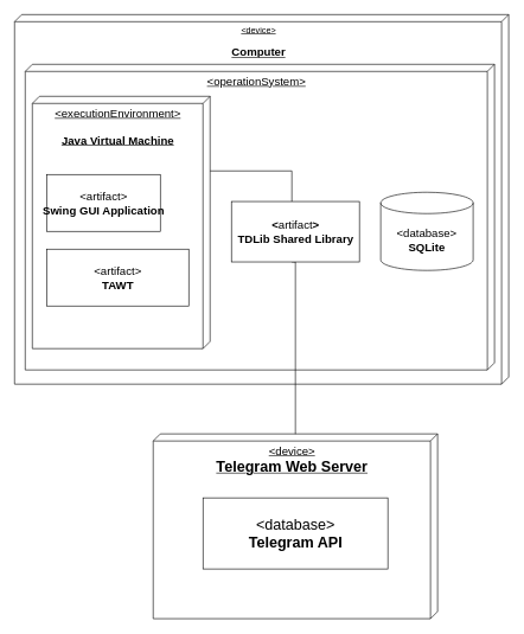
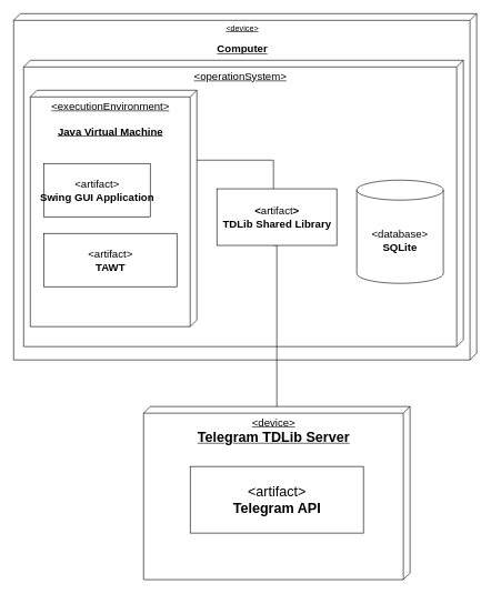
  <mxCell id="0" />
  <mxCell id="1" parent="0" />
  <mxCell id="2" value="&amp;lt;device&amp;gt;&lt;br&gt;&lt;br style=&quot;font-size: 15px;&quot;&gt;&lt;span style=&quot;font-size: 16px;&quot;&gt;&lt;b&gt;Computer&lt;/b&gt;&lt;/span&gt;" style="verticalAlign=top;align=center;spacingTop=8;spacingLeft=2;spacingRight=12;shape=cube;size=10;direction=south;fontStyle=4;html=1;" vertex="1" parent="1"><mxGeometry x="20" y="20" width="695" height="520" as="geometry" /></mxCell>
  <mxCell id="3" value="&amp;lt;operationSystem&amp;gt;" style="verticalAlign=top;align=center;spacingTop=8;spacingLeft=2;spacingRight=12;shape=cube;size=10;direction=south;fontStyle=4;html=1;fontSize=16;" vertex="1" parent="1"><mxGeometry x="35" y="90" width="660" height="430" as="geometry" /></mxCell>
  <mxCell id="4" value="&amp;lt;executionEnvironment&amp;gt;&lt;br&gt;&lt;br&gt;&lt;b&gt;Java Virtual Machine&lt;/b&gt;" style="verticalAlign=top;align=center;spacingTop=8;spacingLeft=2;spacingRight=12;shape=cube;size=10;direction=south;fontStyle=4;html=1;fontSize=16;" vertex="1" parent="1"><mxGeometry x="45" y="135" width="250" height="355" as="geometry" /></mxCell>
  <mxCell id="5" value="" style="edgeStyle=orthogonalEdgeStyle;rounded=0;orthogonalLoop=1;jettySize=auto;html=1;fontSize=16;exitX=0.5;exitY=1;exitDx=0;exitDy=0;endArrow=none;endFill=0;" edge="1" parent="1" source="7" target="4"><mxGeometry relative="1" as="geometry"><Array as="points"><mxPoint x="410" y="240" /></Array></mxGeometry></mxCell>
  <mxCell id="6" style="edgeStyle=orthogonalEdgeStyle;rounded=0;orthogonalLoop=1;jettySize=auto;html=1;exitX=0.5;exitY=1;exitDx=0;exitDy=0;fontSize=21;endArrow=none;endFill=0;" edge="1" parent="1" source="7" target="12"><mxGeometry relative="1" as="geometry" /></mxCell>
  <mxCell id="7" value="&lt;b&gt;&amp;lt;&lt;/b&gt;artifact&lt;b&gt;&amp;gt;&lt;br&gt;TDLib Shared Library&lt;/b&gt;" style="html=1;fontSize=16;" vertex="1" parent="1"><mxGeometry x="325" y="283" width="180" height="85" as="geometry" /></mxCell>
- <mxCell id="8" value="&amp;lt;database&amp;gt;&lt;br&gt;&lt;b&gt;SQLite&lt;/b&gt;" style="shape=cylinder3;whiteSpace=wrap;html=1;boundedLbl=1;backgroundOutline=1;size=15;fontSize=16;" vertex="1" parent="1"><mxGeometry x="535" y="270" width="130" height="110" as="geometry" /></mxCell>
+ <mxCell id="8" value="&amp;lt;database&amp;gt;&lt;br&gt;&lt;b&gt;SQLite&lt;/b&gt;" style="shape=cylinder3;whiteSpace=wrap;html=1;boundedLbl=1;backgroundOutline=1;size=15;fontSize=16;" vertex="1" parent="1"><mxGeometry x="535" y="270" width="130" height="155" as="geometry" /></mxCell>
  <mxCell id="9" value="&amp;lt;artifact&amp;gt;&lt;br&gt;&lt;b&gt;Swing GUI Application&lt;/b&gt;" style="html=1;fontSize=16;" vertex="1" parent="1"><mxGeometry x="65" y="245" width="160" height="80" as="geometry" /></mxCell>
  <mxCell id="10" value="&amp;lt;artifact&amp;gt;&lt;br&gt;&lt;b&gt;TAWT&lt;/b&gt;" style="html=1;fontSize=16;" vertex="1" parent="1"><mxGeometry x="65" y="350" width="200" height="80" as="geometry" /></mxCell>
- <mxCell id="11" value="&amp;lt;device&amp;gt;&lt;br style=&quot;font-size: 22px;&quot;&gt;&lt;span style=&quot;font-size: 21px;&quot;&gt;&lt;b&gt;Telegram Web Server&lt;/b&gt;&lt;/span&gt;" style="verticalAlign=top;align=center;spacingTop=8;spacingLeft=2;spacingRight=12;shape=cube;size=10;direction=south;fontStyle=4;html=1;fontSize=16;" vertex="1" parent="1"><mxGeometry x="215" y="610" width="400" height="260" as="geometry" /></mxCell>
- <mxCell id="12" value="&amp;lt;database&amp;gt;&lt;br&gt;&lt;b&gt;Telegram API&lt;/b&gt;" style="html=1;fontSize=21;" vertex="1" parent="1"><mxGeometry x="285" y="700" width="260" height="100" as="geometry" /></mxCell>
+ <mxCell id="11" value="&amp;lt;device&amp;gt;&lt;br style=&quot;font-size: 22px;&quot;&gt;&lt;span style=&quot;font-size: 21px;&quot;&gt;&lt;b&gt;Telegram TDLib Server&lt;/b&gt;&lt;/span&gt;" style="verticalAlign=top;align=center;spacingTop=8;spacingLeft=2;spacingRight=12;shape=cube;size=10;direction=south;fontStyle=4;html=1;fontSize=16;" vertex="1" parent="1"><mxGeometry x="215" y="610" width="400" height="260" as="geometry" /></mxCell>
+ <mxCell id="12" value="&amp;lt;artifact&amp;gt;&lt;br&gt;&lt;b&gt;Telegram API&lt;/b&gt;" style="html=1;fontSize=21;" vertex="1" parent="1"><mxGeometry x="285" y="700" width="260" height="100" as="geometry" /></mxCell>
